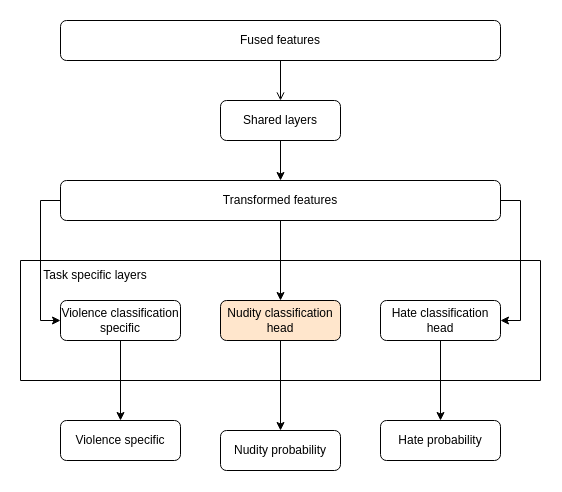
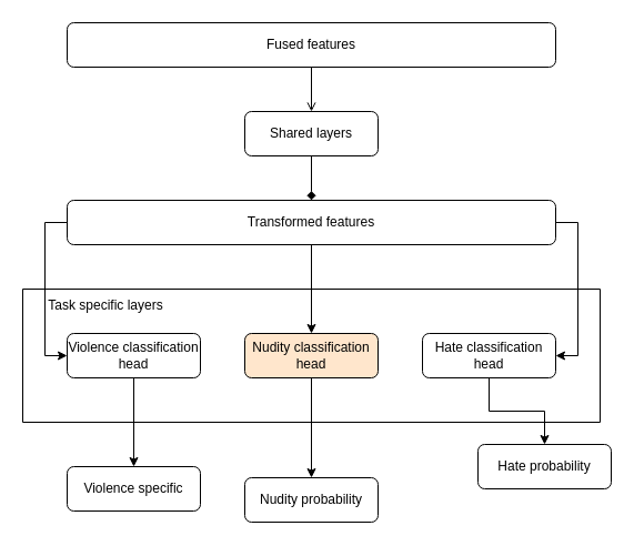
  <mxCell id="0" />
  <mxCell id="1" parent="0" />
  <mxCell id="2" value="Nudity probability" style="rounded=1;whiteSpace=wrap;html=1;" parent="1" vertex="1"><mxGeometry x="220" y="430" width="120" height="40" as="geometry" /></mxCell>
  <mxCell id="3" style="edgeStyle=orthogonalEdgeStyle;rounded=0;orthogonalLoop=1;jettySize=auto;html=1;exitX=0.5;exitY=1;exitDx=0;exitDy=0;entryX=0.5;entryY=0;entryDx=0;entryDy=0;endArrow=open;" parent="1" source="4" target="8" edge="1"><mxGeometry relative="1" as="geometry" /></mxCell>
  <mxCell id="4" value="Fused features" style="rounded=1;whiteSpace=wrap;html=1;" parent="1" vertex="1"><mxGeometry x="60" y="20" width="440" height="40" as="geometry" /></mxCell>
  <mxCell id="5" value="Violence specific" style="rounded=1;whiteSpace=wrap;html=1;" parent="1" vertex="1"><mxGeometry x="60" y="420" width="120" height="40" as="geometry" /></mxCell>
- <mxCell id="6" value="Hate probability" style="rounded=1;whiteSpace=wrap;html=1;" parent="1" vertex="1"><mxGeometry x="380" y="420" width="120" height="40" as="geometry" /></mxCell>
- <mxCell id="7" style="edgeStyle=orthogonalEdgeStyle;rounded=0;orthogonalLoop=1;jettySize=auto;html=1;exitX=0.5;exitY=1;exitDx=0;exitDy=0;entryX=0.5;entryY=0;entryDx=0;entryDy=0;" parent="1" source="8" target="12" edge="1"><mxGeometry relative="1" as="geometry" /></mxCell>
+ <mxCell id="6" value="Hate probability" style="rounded=1;whiteSpace=wrap;html=1;" parent="1" vertex="1"><mxGeometry x="430" y="400" width="120" height="40" as="geometry" /></mxCell>
+ <mxCell id="7" style="edgeStyle=orthogonalEdgeStyle;rounded=0;orthogonalLoop=1;jettySize=auto;html=1;exitX=0.5;exitY=1;exitDx=0;exitDy=0;entryX=0.5;entryY=0;entryDx=0;entryDy=0;endArrow=diamond;" parent="1" source="8" target="12" edge="1"><mxGeometry relative="1" as="geometry" /></mxCell>
  <mxCell id="8" value="Shared layers" style="rounded=1;whiteSpace=wrap;html=1;" parent="1" vertex="1"><mxGeometry x="220" y="100" width="120" height="40" as="geometry" /></mxCell>
  <mxCell id="9" style="edgeStyle=orthogonalEdgeStyle;rounded=0;orthogonalLoop=1;jettySize=auto;html=1;exitX=0.5;exitY=1;exitDx=0;exitDy=0;entryX=0.5;entryY=0;entryDx=0;entryDy=0;" parent="1" source="12" target="17" edge="1"><mxGeometry relative="1" as="geometry" /></mxCell>
  <mxCell id="10" style="edgeStyle=orthogonalEdgeStyle;rounded=0;orthogonalLoop=1;jettySize=auto;html=1;exitX=0;exitY=0.5;exitDx=0;exitDy=0;entryX=0;entryY=0.5;entryDx=0;entryDy=0;" edge="1" parent="1" source="12" target="14"><mxGeometry relative="1" as="geometry" /></mxCell>
  <mxCell id="11" style="edgeStyle=orthogonalEdgeStyle;rounded=0;orthogonalLoop=1;jettySize=auto;html=1;exitX=1;exitY=0.5;exitDx=0;exitDy=0;entryX=1;entryY=0.5;entryDx=0;entryDy=0;" edge="1" parent="1" source="12" target="15"><mxGeometry relative="1" as="geometry" /></mxCell>
  <mxCell id="12" value="Transformed features" style="rounded=1;whiteSpace=wrap;html=1;" parent="1" vertex="1"><mxGeometry x="60" y="180" width="440" height="40" as="geometry" /></mxCell>
  <mxCell id="13" value="" style="swimlane;startSize=0;" parent="1" vertex="1"><mxGeometry x="20" y="260" width="520" height="120" as="geometry" /></mxCell>
- <mxCell id="14" value="Violence classification specific" style="rounded=1;whiteSpace=wrap;html=1;" parent="13" vertex="1"><mxGeometry x="40" y="40" width="120" height="40" as="geometry" /></mxCell>
+ <mxCell id="14" value="Violence classification head" style="rounded=1;whiteSpace=wrap;html=1;" parent="13" vertex="1"><mxGeometry x="40" y="40" width="120" height="40" as="geometry" /></mxCell>
  <mxCell id="15" value="Hate classification head" style="rounded=1;whiteSpace=wrap;html=1;" parent="13" vertex="1"><mxGeometry x="360" y="40" width="120" height="40" as="geometry" /></mxCell>
  <mxCell id="16" value="Task specific layers" style="text;html=1;strokeColor=none;fillColor=none;align=center;verticalAlign=middle;whiteSpace=wrap;rounded=0;" parent="13" vertex="1"><mxGeometry width="150" height="30" as="geometry" /></mxCell>
  <mxCell id="17" value="Nudity classification head" style="rounded=1;whiteSpace=wrap;html=1;fillColor=#ffe6cc;" parent="13" vertex="1"><mxGeometry x="200" y="40" width="120" height="40" as="geometry" /></mxCell>
  <mxCell id="18" style="edgeStyle=orthogonalEdgeStyle;rounded=0;orthogonalLoop=1;jettySize=auto;html=1;exitX=0.5;exitY=1;exitDx=0;exitDy=0;entryX=0.5;entryY=0;entryDx=0;entryDy=0;" edge="1" parent="1" source="15" target="6"><mxGeometry relative="1" as="geometry" /></mxCell>
  <mxCell id="19" style="edgeStyle=orthogonalEdgeStyle;rounded=0;orthogonalLoop=1;jettySize=auto;html=1;exitX=0.5;exitY=1;exitDx=0;exitDy=0;entryX=0.5;entryY=0;entryDx=0;entryDy=0;" edge="1" parent="1" source="17" target="2"><mxGeometry relative="1" as="geometry" /></mxCell>
  <mxCell id="20" style="edgeStyle=orthogonalEdgeStyle;rounded=0;orthogonalLoop=1;jettySize=auto;html=1;exitX=0.5;exitY=1;exitDx=0;exitDy=0;entryX=0.5;entryY=0;entryDx=0;entryDy=0;" edge="1" parent="1" source="14" target="5"><mxGeometry relative="1" as="geometry" /></mxCell>
